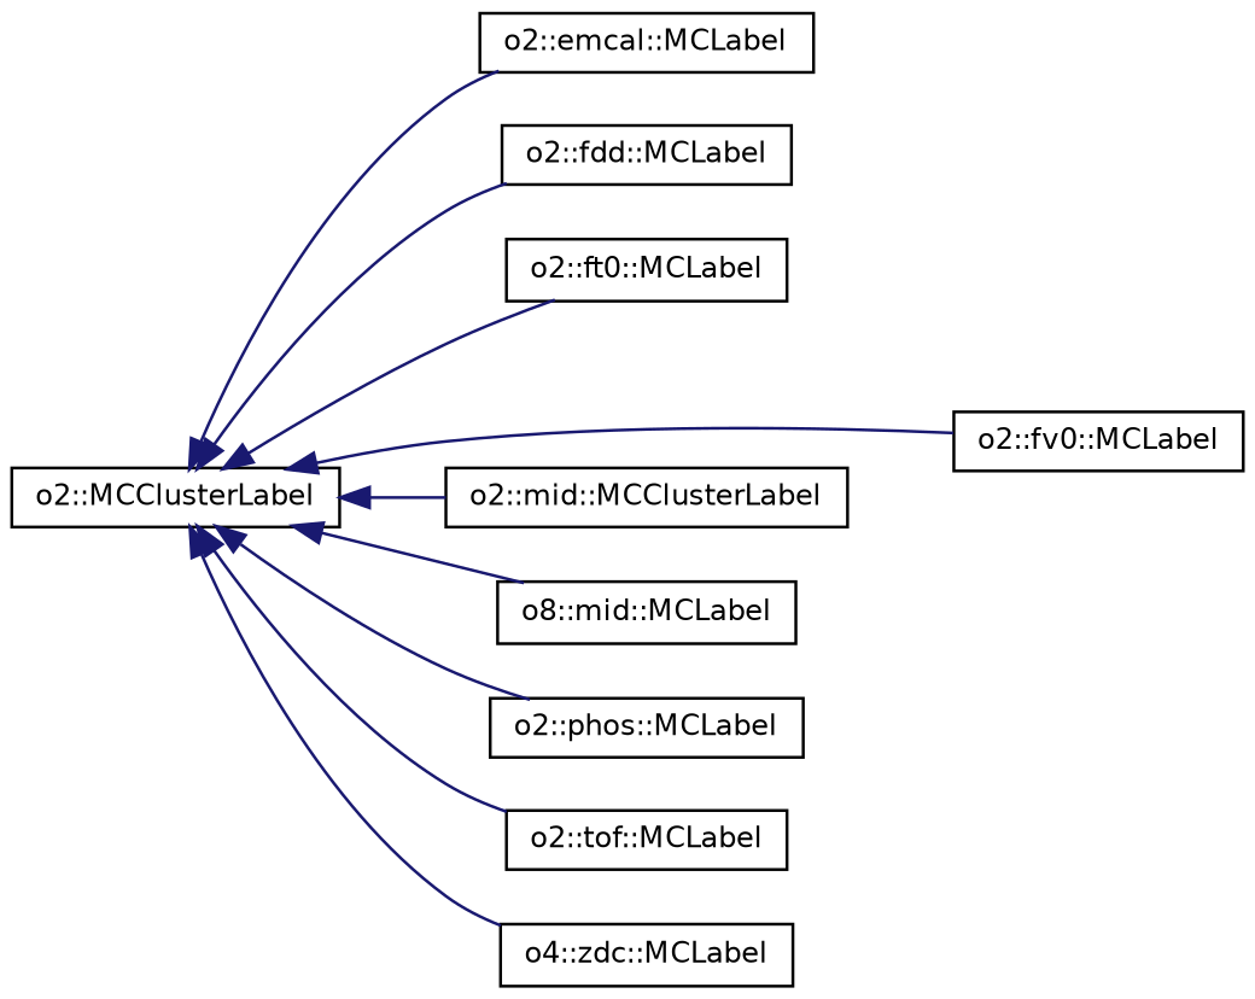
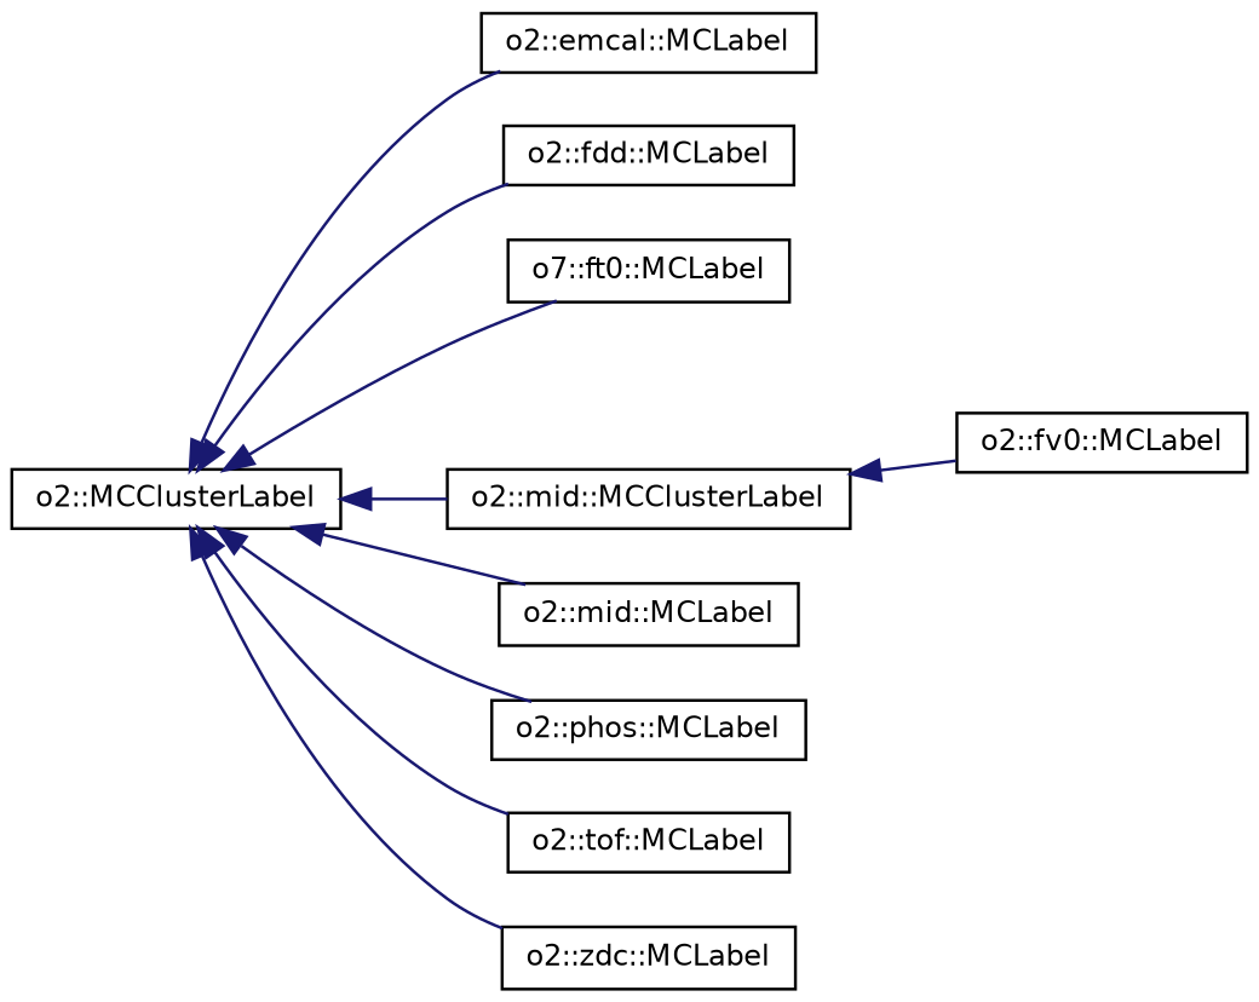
  digraph {
    rankdir=LR
    node [color=black fontname=Helvetica fontsize=10 shape=record]
    edge [color=midnightblue dir=back fontname=Helvetica fontsize=10 labelfontname=Helvetica labelfontsize=10 style=solid]
    n1 [height=0.2 label="o2::MCClusterLabel" width=0.4]
    n2 [height=0.2 label="o2::emcal::MCLabel" width=0.4]
    n3 [height=0.2 label="o2::fdd::MCLabel" width=0.4]
-   n4 [height=0.2 label="o2::ft0::MCLabel" width=0.4]
+   n4 [height=0.2 label="o7::ft0::MCLabel" width=0.4]
    n5 [height=0.2 label="o2::fv0::MCLabel" width=0.4]
    n6 [height=0.2 label="o2::mid::MCClusterLabel" width=0.4]
-   n7 [height=0.2 label="o8::mid::MCLabel" width=0.4]
+   n7 [height=0.2 label="o2::mid::MCLabel" width=0.4]
    n8 [height=0.2 label="o2::phos::MCLabel" width=0.4]
    n9 [height=0.2 label="o2::tof::MCLabel" width=0.4]
-   n10 [height=0.2 label="o4::zdc::MCLabel" width=0.4]
+   n10 [height=0.2 label="o2::zdc::MCLabel" width=0.4]
    n1 -> n2
    n1 -> n3
    n1 -> n4
-   n1 -> n5
+   n6 -> n5
    n1 -> n6
    n1 -> n7
    n1 -> n8
    n1 -> n9
    n1 -> n10
  }
